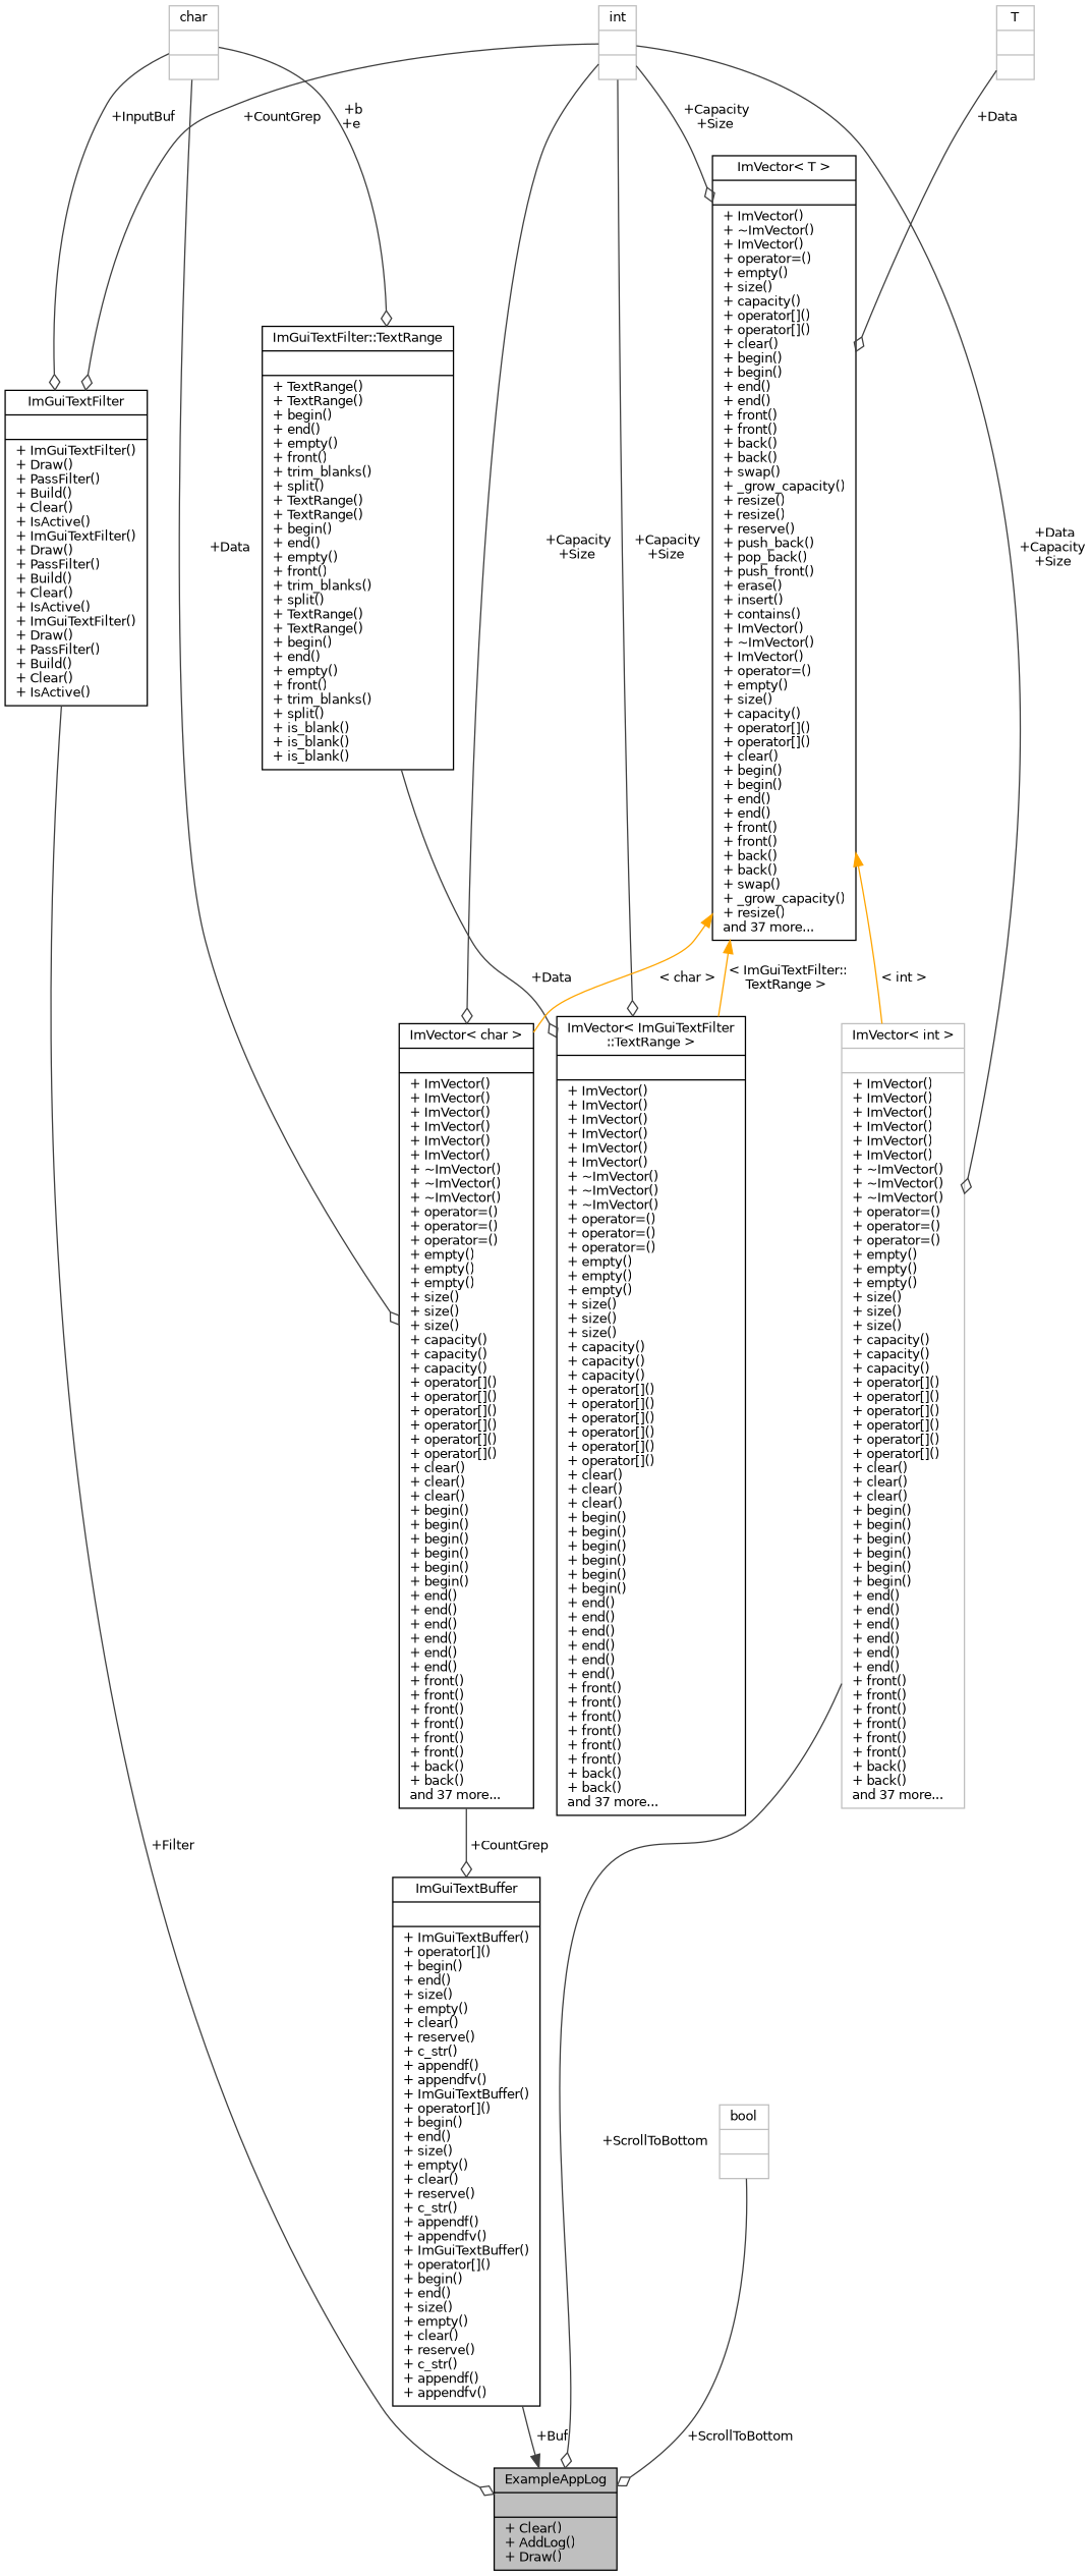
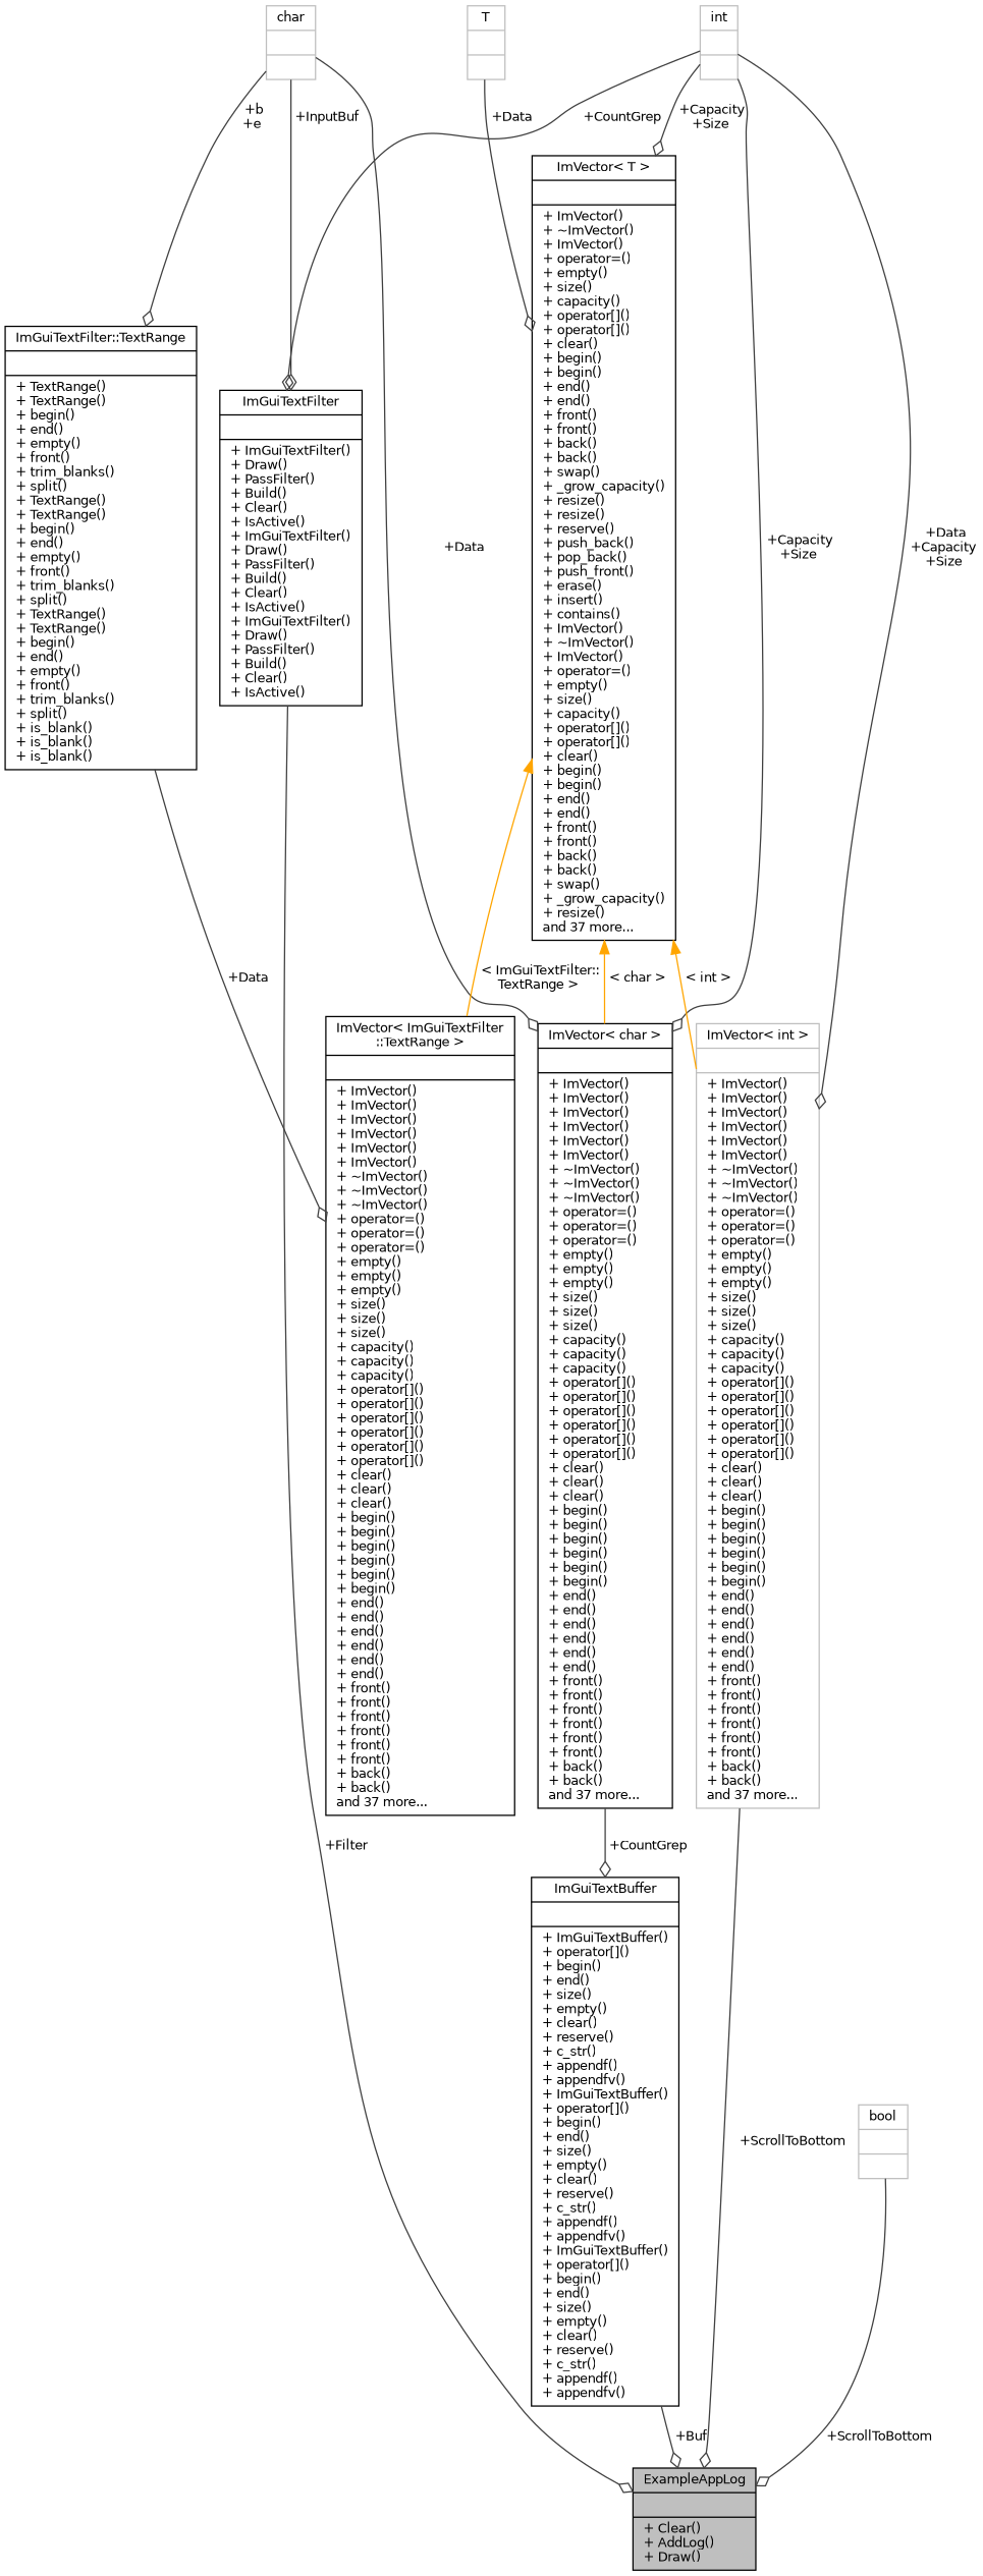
  digraph {
    node [color=black fontname=Helvetica fontsize=10 shape=record]
    edge [arrowhead=odiamond color=grey25 fontname=Helvetica fontsize=10 labelfontname=Helvetica labelfontsize=10 style=solid]
    n1 [fillcolor=grey75 fontcolor=black height=0.2 label="{ExampleAppLog\n||+ Clear()\l+ AddLog()\l+ Draw()\l}" style=filled width=0.4]
    n2 [height=0.2 label="{ImGuiTextBuffer\n||+ ImGuiTextBuffer()\l+ operator[]()\l+ begin()\l+ end()\l+ size()\l+ empty()\l+ clear()\l+ reserve()\l+ c_str()\l+ appendf()\l+ appendfv()\l+ ImGuiTextBuffer()\l+ operator[]()\l+ begin()\l+ end()\l+ size()\l+ empty()\l+ clear()\l+ reserve()\l+ c_str()\l+ appendf()\l+ appendfv()\l+ ImGuiTextBuffer()\l+ operator[]()\l+ begin()\l+ end()\l+ size()\l+ empty()\l+ clear()\l+ reserve()\l+ c_str()\l+ appendf()\l+ appendfv()\l}" width=0.4]
    n3 [height=0.2 label="{ImVector\< char \>\n||+ ImVector()\l+ ImVector()\l+ ImVector()\l+ ImVector()\l+ ImVector()\l+ ImVector()\l+ ~ImVector()\l+ ~ImVector()\l+ ~ImVector()\l+ operator=()\l+ operator=()\l+ operator=()\l+ empty()\l+ empty()\l+ empty()\l+ size()\l+ size()\l+ size()\l+ capacity()\l+ capacity()\l+ capacity()\l+ operator[]()\l+ operator[]()\l+ operator[]()\l+ operator[]()\l+ operator[]()\l+ operator[]()\l+ clear()\l+ clear()\l+ clear()\l+ begin()\l+ begin()\l+ begin()\l+ begin()\l+ begin()\l+ begin()\l+ end()\l+ end()\l+ end()\l+ end()\l+ end()\l+ end()\l+ front()\l+ front()\l+ front()\l+ front()\l+ front()\l+ front()\l+ back()\l+ back()\land 37 more...\l}" width=0.4]
    n4 [color=grey75 height=0.2 label="{char\n||}" width=0.4]
    n5 [height=0.2 label="{ImGuiTextFilter\n||+ ImGuiTextFilter()\l+ Draw()\l+ PassFilter()\l+ Build()\l+ Clear()\l+ IsActive()\l+ ImGuiTextFilter()\l+ Draw()\l+ PassFilter()\l+ Build()\l+ Clear()\l+ IsActive()\l+ ImGuiTextFilter()\l+ Draw()\l+ PassFilter()\l+ Build()\l+ Clear()\l+ IsActive()\l}" width=0.4]
    n6 [height=0.2 label="{ImGuiTextFilter::TextRange\n||+ TextRange()\l+ TextRange()\l+ begin()\l+ end()\l+ empty()\l+ front()\l+ trim_blanks()\l+ split()\l+ TextRange()\l+ TextRange()\l+ begin()\l+ end()\l+ empty()\l+ front()\l+ trim_blanks()\l+ split()\l+ TextRange()\l+ TextRange()\l+ begin()\l+ end()\l+ empty()\l+ front()\l+ trim_blanks()\l+ split()\l+ is_blank()\l+ is_blank()\l+ is_blank()\l}" width=0.4]
    n7 [height=0.2 label="{ImVector\< ImGuiTextFilter\l::TextRange \>\n||+ ImVector()\l+ ImVector()\l+ ImVector()\l+ ImVector()\l+ ImVector()\l+ ImVector()\l+ ~ImVector()\l+ ~ImVector()\l+ ~ImVector()\l+ operator=()\l+ operator=()\l+ operator=()\l+ empty()\l+ empty()\l+ empty()\l+ size()\l+ size()\l+ size()\l+ capacity()\l+ capacity()\l+ capacity()\l+ operator[]()\l+ operator[]()\l+ operator[]()\l+ operator[]()\l+ operator[]()\l+ operator[]()\l+ clear()\l+ clear()\l+ clear()\l+ begin()\l+ begin()\l+ begin()\l+ begin()\l+ begin()\l+ begin()\l+ end()\l+ end()\l+ end()\l+ end()\l+ end()\l+ end()\l+ front()\l+ front()\l+ front()\l+ front()\l+ front()\l+ front()\l+ back()\l+ back()\land 37 more...\l}" width=0.4]
    n8 [color=grey75 height=0.2 label="{int\n||}" width=0.4]
    n9 [height=0.2 label="{ImVector\< T \>\n||+ ImVector()\l+ ~ImVector()\l+ ImVector()\l+ operator=()\l+ empty()\l+ size()\l+ capacity()\l+ operator[]()\l+ operator[]()\l+ clear()\l+ begin()\l+ begin()\l+ end()\l+ end()\l+ front()\l+ front()\l+ back()\l+ back()\l+ swap()\l+ _grow_capacity()\l+ resize()\l+ resize()\l+ reserve()\l+ push_back()\l+ pop_back()\l+ push_front()\l+ erase()\l+ insert()\l+ contains()\l+ ImVector()\l+ ~ImVector()\l+ ImVector()\l+ operator=()\l+ empty()\l+ size()\l+ capacity()\l+ operator[]()\l+ operator[]()\l+ clear()\l+ begin()\l+ begin()\l+ end()\l+ end()\l+ front()\l+ front()\l+ back()\l+ back()\l+ swap()\l+ _grow_capacity()\l+ resize()\land 37 more...\l}" width=0.4]
    n10 [color=grey75 height=0.2 label="{ImVector\< int \>\n||+ ImVector()\l+ ImVector()\l+ ImVector()\l+ ImVector()\l+ ImVector()\l+ ImVector()\l+ ~ImVector()\l+ ~ImVector()\l+ ~ImVector()\l+ operator=()\l+ operator=()\l+ operator=()\l+ empty()\l+ empty()\l+ empty()\l+ size()\l+ size()\l+ size()\l+ capacity()\l+ capacity()\l+ capacity()\l+ operator[]()\l+ operator[]()\l+ operator[]()\l+ operator[]()\l+ operator[]()\l+ operator[]()\l+ clear()\l+ clear()\l+ clear()\l+ begin()\l+ begin()\l+ begin()\l+ begin()\l+ begin()\l+ begin()\l+ end()\l+ end()\l+ end()\l+ end()\l+ end()\l+ end()\l+ front()\l+ front()\l+ front()\l+ front()\l+ front()\l+ front()\l+ back()\l+ back()\land 37 more...\l}" width=0.4]
    n11 [color=grey75 height=0.2 label="{T\n||}" width=0.4]
    n12 [color=grey75 height=0.2 label="{bool\n||}" width=0.4]
-   n2 -> n1 [arrowhead=normal label=" +Buf"]
+   n2 -> n1 [label=" +Buf"]
    n3 -> n2 [label=" +CountGrep"]
    n4 -> n3 [label=" +Data"]
    n4 -> n5 [label=" +InputBuf"]
    n4 -> n6 [label=" +b\n+e"]
    n5 -> n1 [label=" +Filter"]
    n6 -> n7 [label=" +Data"]
    n8 -> n3 [label=" +Capacity\n+Size"]
    n8 -> n5 [label=" +CountGrep"]
-   n8 -> n7 [label=" +Capacity\n+Size"]
    n8 -> n9 [label=" +Capacity\n+Size"]
    n8 -> n10 [label=" +Data\n+Capacity\n+Size"]
    n9 -> n3 [color=orange dir=back label=" \< char \>" arrowhead=""]
    n9 -> n7 [color=orange dir=back label=" \< ImGuiTextFilter::\lTextRange \>" arrowhead=""]
    n9 -> n10 [color=orange dir=back label=" \< int \>" arrowhead=""]
    n10 -> n1 [label=" +ScrollToBottom"]
    n11 -> n9 [label=" +Data"]
    n12 -> n1 [label=" +ScrollToBottom"]
  }
